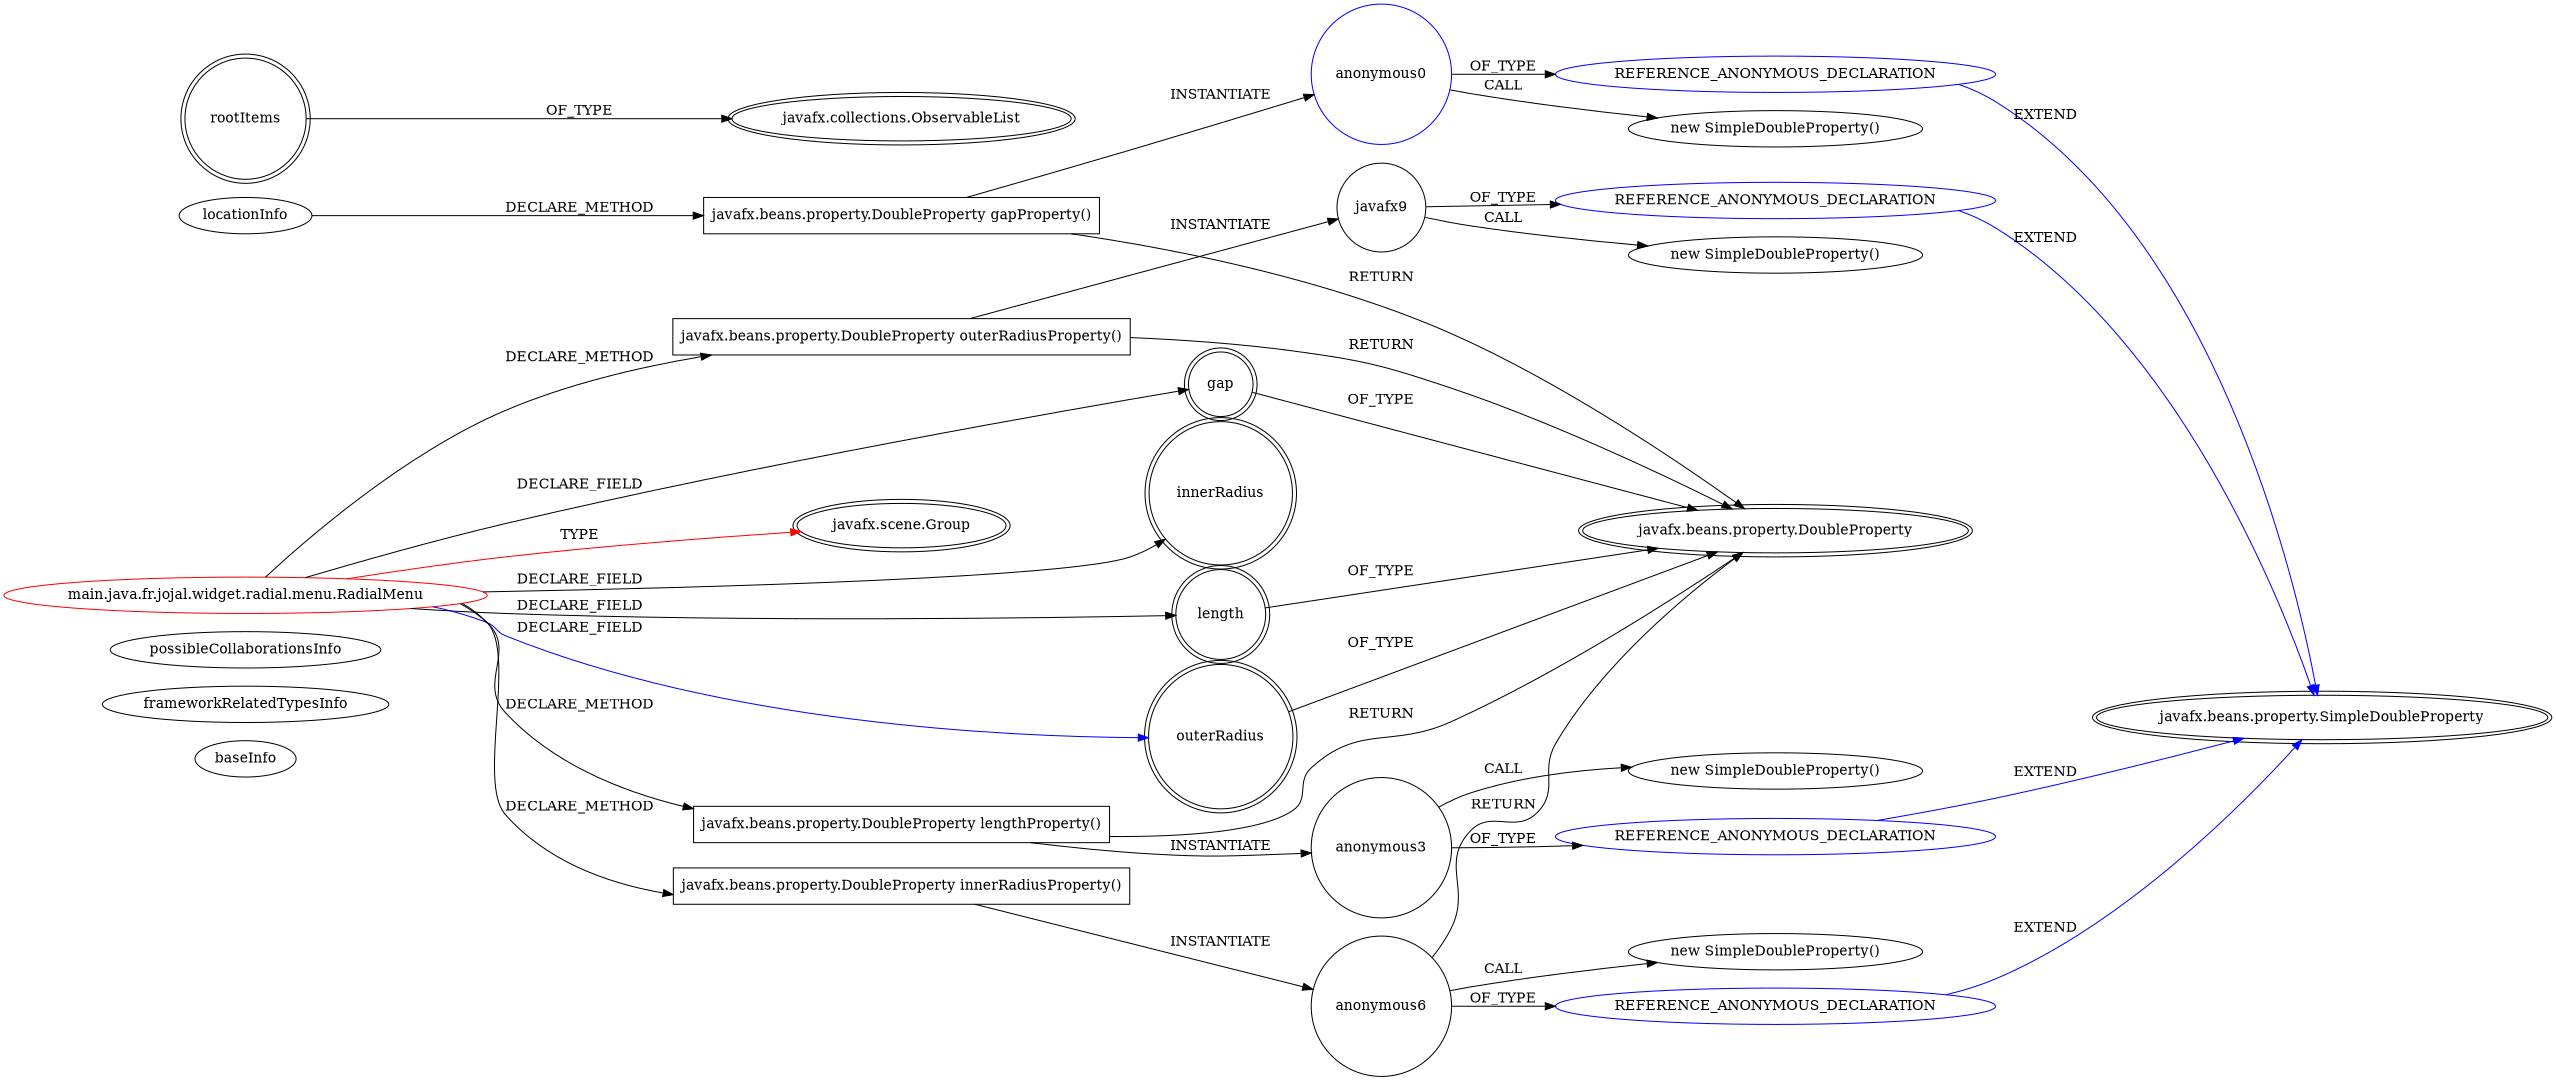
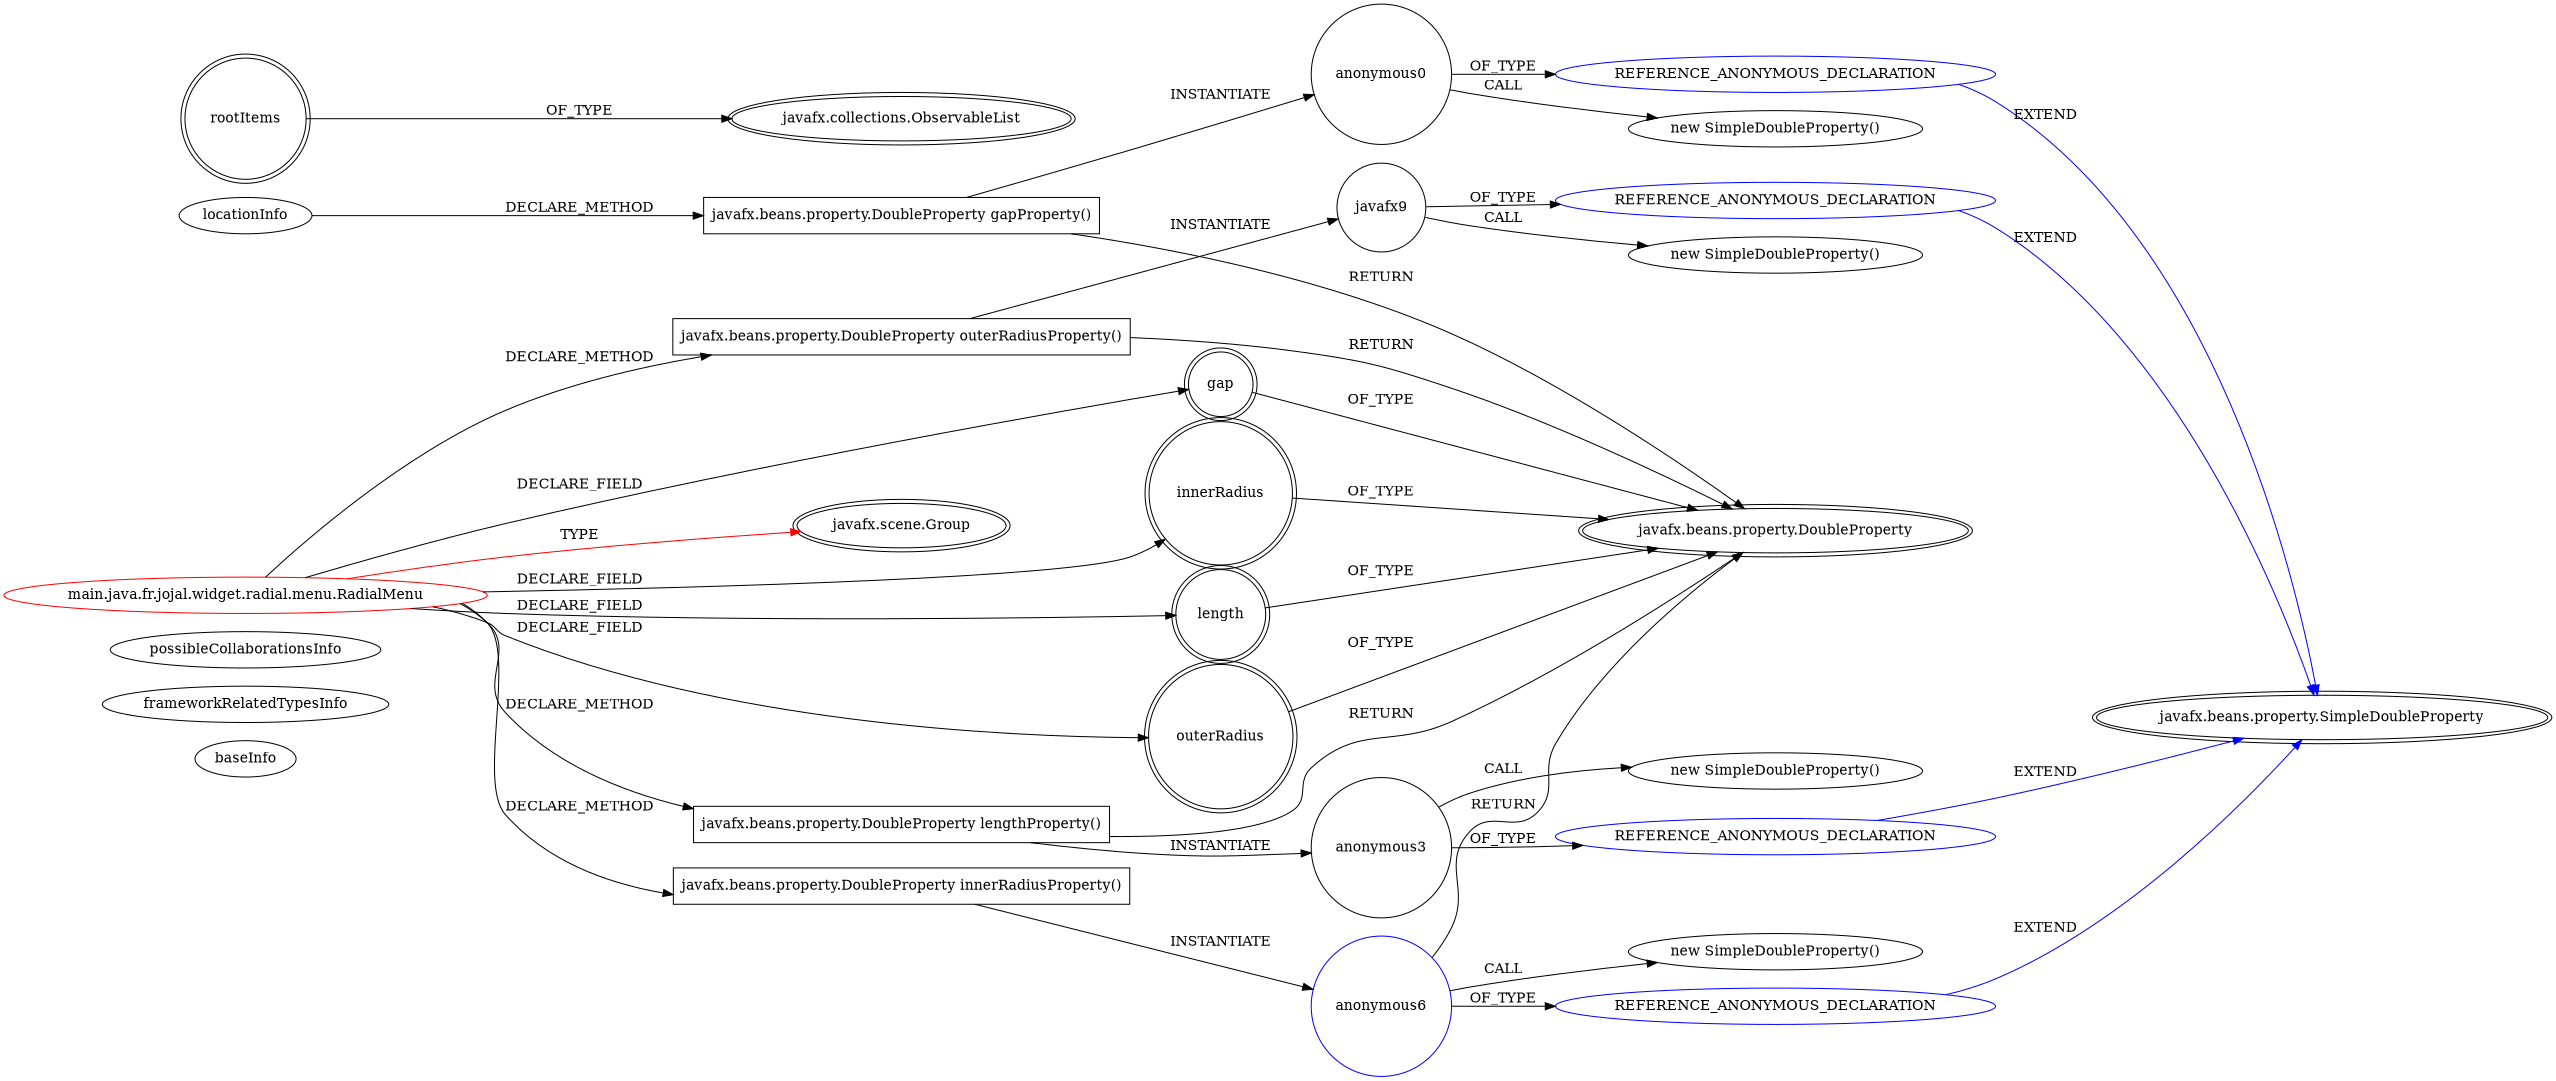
  digraph {
    fontname="DejaVu Serif"
    rankdir=LR
    node [fontname="DejaVu Serif" isFrameworkType=false vertexType=FIELD_DECLARATION]
    edge [fontname="DejaVu Serif"]
    baseInfo [category=extension_graph graphId=698 isAnonymous=false possibleRelation=true isFrameworkType="" vertexType=""]
    frameworkRelatedTypesInfo [0="javafx.scene.Group" isFrameworkType="" vertexType=""]
    possibleCollaborationsInfo [0="698~CLIENT_METHOD_DECLARATION-INSTANTIATION-~javafx.scene.Group ~javafx.beans.property.SimpleDoubleProperty ~false~true" isFrameworkType="" vertexType=""]
    locationInfo [contextSignature=RadialMenu filePath="/Jojal-RadialMenu/RadialMenu-master/src/main/java/fr/jojal/widget/radial/menu/RadialMenu.java" graphId=698 projectName="Jojal-RadialMenu" isFrameworkType="" vertexType=""]
    n5 [label="javafx.beans.property.DoubleProperty gapProperty()" shape=box vertexType=CLIENT_METHOD_DECLARATION]
    n6 [color=red label="main.java.fr.jojal.widget.radial.menu.RadialMenu" vertexType=ROOT_CLIENT_CLASS_DECLARATION]
    n7 [isFrameworkType=true label="javafx.scene.Group" peripheries=2 vertexType=FRAMEWORK_CLASS_TYPE]
    n8 [isFrameworkType=true label=gap peripheries=2 shape=circle]
    n9 [isFrameworkType=true label=innerRadius peripheries=2 shape=circle]
    n10 [isFrameworkType=true label=length peripheries=2 shape=circle]
    n11 [isFrameworkType=true label=outerRadius peripheries=2 shape=circle]
    n12 [label="javafx.beans.property.DoubleProperty lengthProperty()" shape=box vertexType=CLIENT_METHOD_DECLARATION]
    n13 [label="javafx.beans.property.DoubleProperty innerRadiusProperty()" shape=box vertexType=CLIENT_METHOD_DECLARATION]
    n14 [label="javafx.beans.property.DoubleProperty outerRadiusProperty()" shape=box vertexType=CLIENT_METHOD_DECLARATION]
    n15 [isFrameworkType=true label="javafx.beans.property.DoubleProperty" peripheries=2 vertexType=FRAMEWORK_CLASS_TYPE]
    n16 [isFrameworkType=true label=rootItems peripheries=2 shape=circle]
    n17 [isFrameworkType=true label="javafx.collections.ObservableList" peripheries=2 vertexType=FRAMEWORK_INTERFACE_TYPE]
-   n18 [label=anonymous0 shape=circle vertexType=VARIABLE_EXPRESION color=blue]
+   n18 [label=anonymous0 shape=circle vertexType=VARIABLE_EXPRESION]
    n19 [label=anonymous3 shape=circle vertexType=VARIABLE_EXPRESION]
-   n20 [label=anonymous6 shape=circle vertexType=VARIABLE_EXPRESION]
+   n20 [label=anonymous6 shape=circle vertexType=VARIABLE_EXPRESION color=blue]
    n21 [label=javafx9 shape=circle vertexType=VARIABLE_EXPRESION]
    n22 [color=blue label=REFERENCE_ANONYMOUS_DECLARATION vertexType=REFERENCE_ANONYMOUS_DECLARATION]
    n23 [label="new SimpleDoubleProperty()" vertexType=CONSTRUCTOR_CALL]
    n24 [isFrameworkType=true label="javafx.beans.property.SimpleDoubleProperty" peripheries=2 vertexType=FRAMEWORK_CLASS_TYPE]
    n25 [color=blue label=REFERENCE_ANONYMOUS_DECLARATION vertexType=REFERENCE_ANONYMOUS_DECLARATION]
    n26 [label="new SimpleDoubleProperty()" vertexType=CONSTRUCTOR_CALL]
    n27 [color=blue label=REFERENCE_ANONYMOUS_DECLARATION vertexType=REFERENCE_ANONYMOUS_DECLARATION]
    n28 [label="new SimpleDoubleProperty()" vertexType=CONSTRUCTOR_CALL]
    n29 [color=blue label=REFERENCE_ANONYMOUS_DECLARATION vertexType=REFERENCE_ANONYMOUS_DECLARATION]
    n30 [label="new SimpleDoubleProperty()" vertexType=CONSTRUCTOR_CALL]
    locationInfo -> n5 [label=DECLARE_METHOD]
    n5 -> n15 [label=RETURN]
    n5 -> n18 [label=INSTANTIATE]
    n6 -> n7 [color=red label=TYPE]
    n6 -> n8 [label=DECLARE_FIELD]
    n6 -> n9 [label=DECLARE_FIELD]
    n6 -> n10 [label=DECLARE_FIELD]
-   n6 -> n11 [label=DECLARE_FIELD color=blue]
+   n6 -> n11 [label=DECLARE_FIELD]
    n6 -> n12 [label=DECLARE_METHOD]
    n6 -> n13 [label=DECLARE_METHOD]
    n6 -> n14 [label=DECLARE_METHOD]
    n8 -> n15 [label=OF_TYPE]
+   n9 -> n15 [label=OF_TYPE]
    n10 -> n15 [label=OF_TYPE]
    n11 -> n15 [label=OF_TYPE]
    n12 -> n15 [label=RETURN]
    n12 -> n19 [label=INSTANTIATE]
    n13 -> n20 [label=INSTANTIATE]
    n14 -> n15 [label=RETURN]
    n14 -> n21 [label=INSTANTIATE]
    n16 -> n17 [label=OF_TYPE]
    n18 -> n22 [label=OF_TYPE]
    n18 -> n23 [label=CALL]
    n19 -> n25 [label=OF_TYPE]
    n19 -> n26 [label=CALL]
    n20 -> n15 [label=RETURN]
    n20 -> n27 [label=OF_TYPE]
    n20 -> n28 [label=CALL]
    n21 -> n29 [label=OF_TYPE]
    n21 -> n30 [label=CALL]
    n22 -> n24 [color=blue label=EXTEND]
    n25 -> n24 [color=blue label=EXTEND]
    n27 -> n24 [color=blue label=EXTEND]
    n29 -> n24 [color=blue label=EXTEND]
  }
